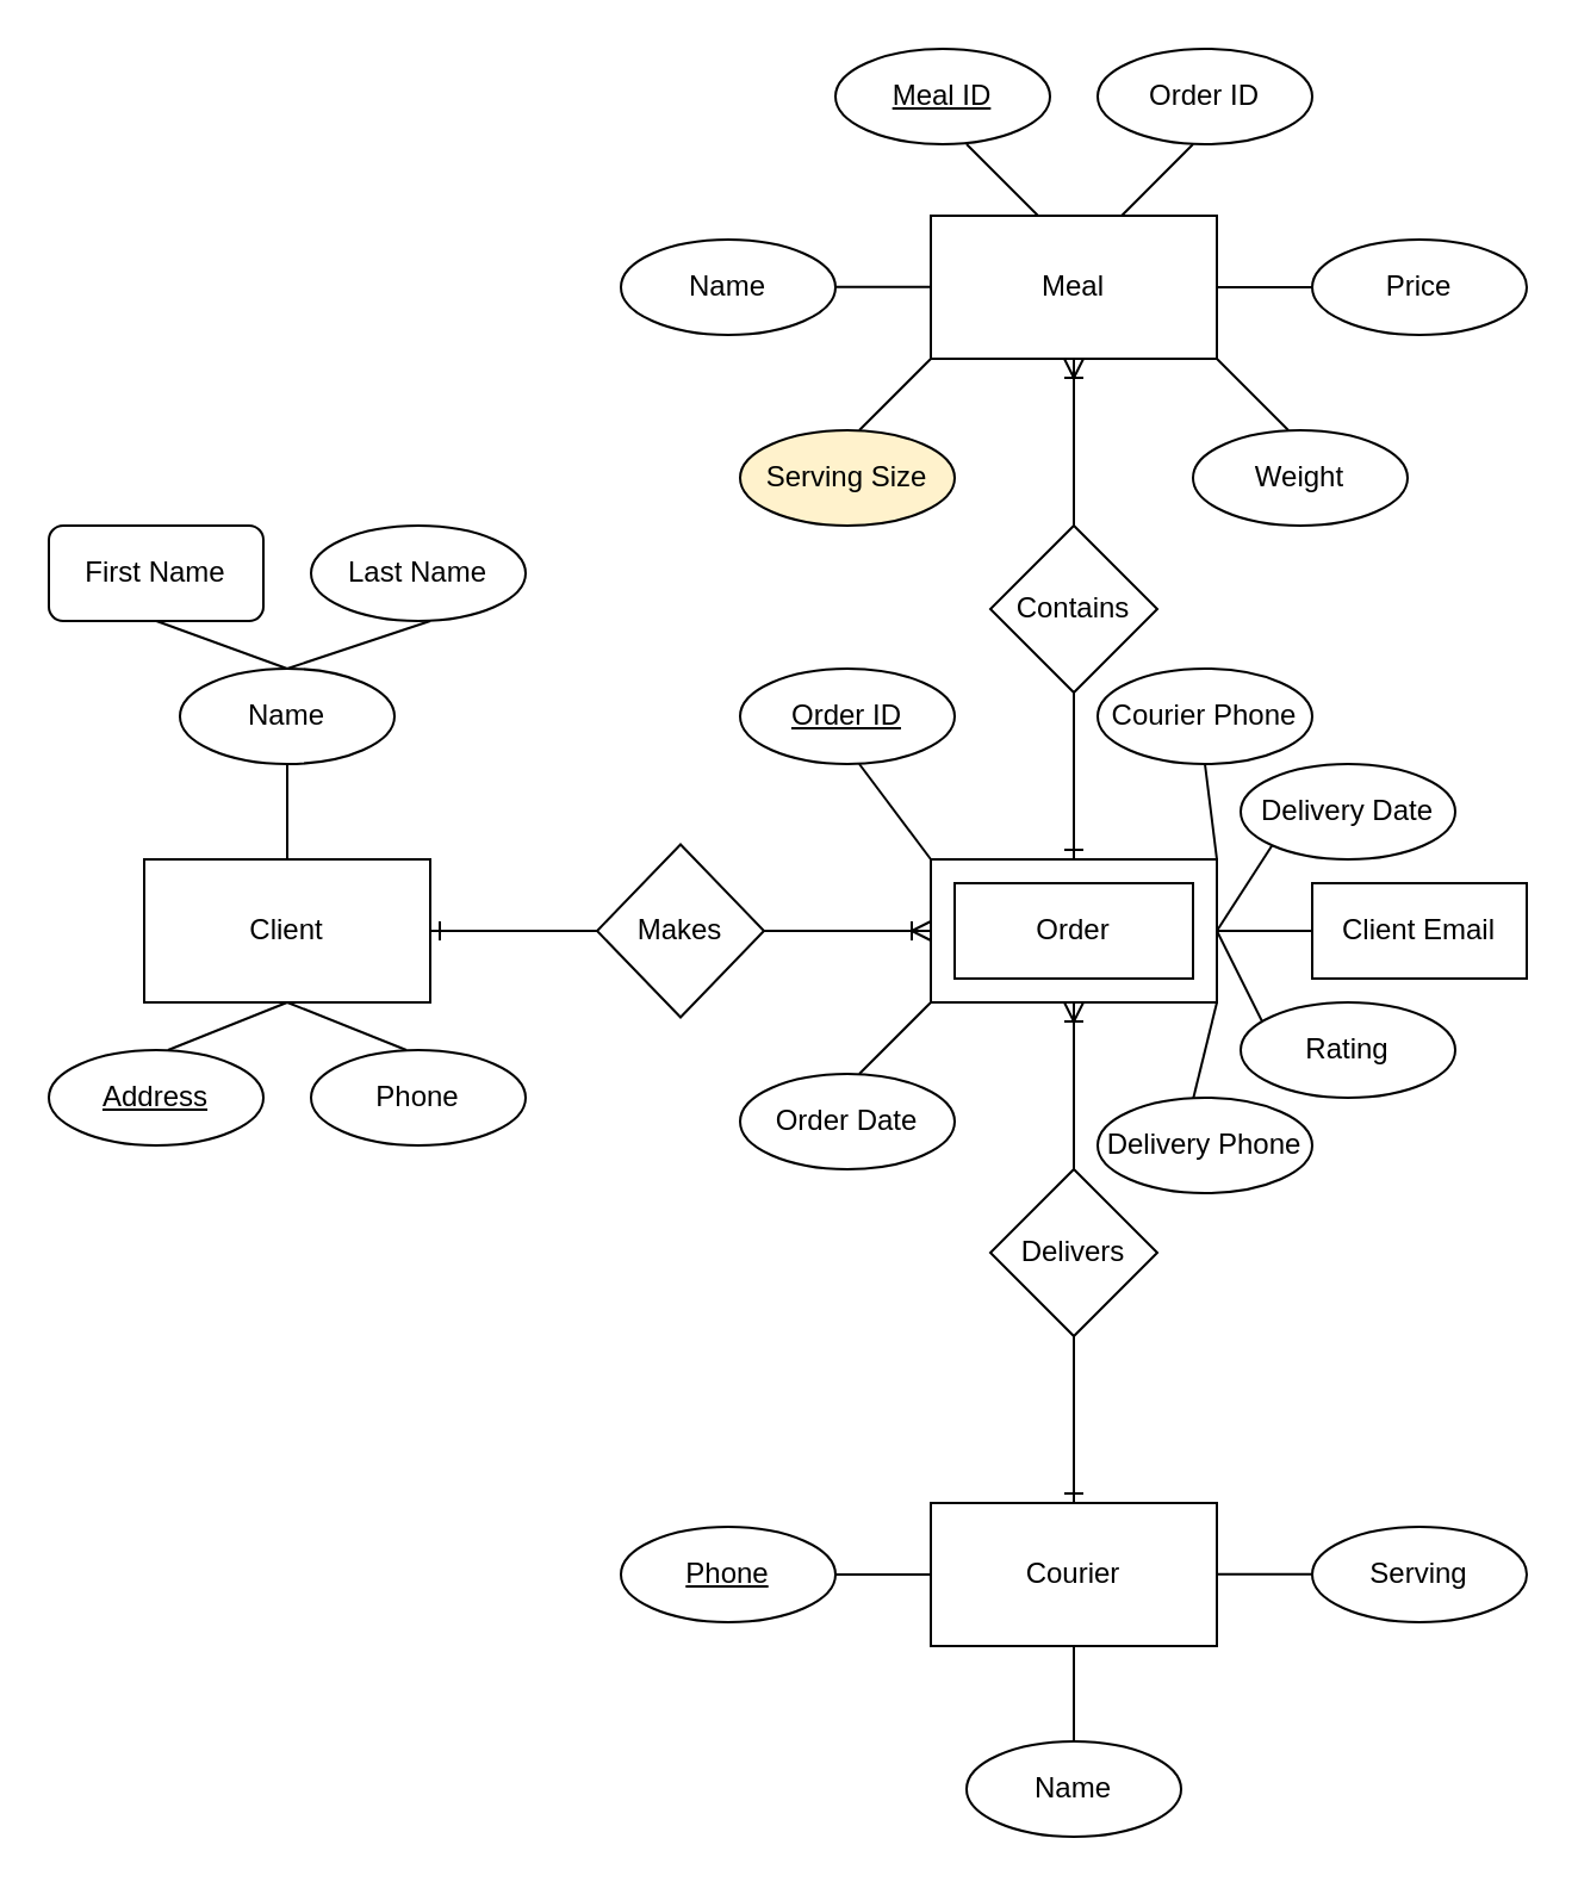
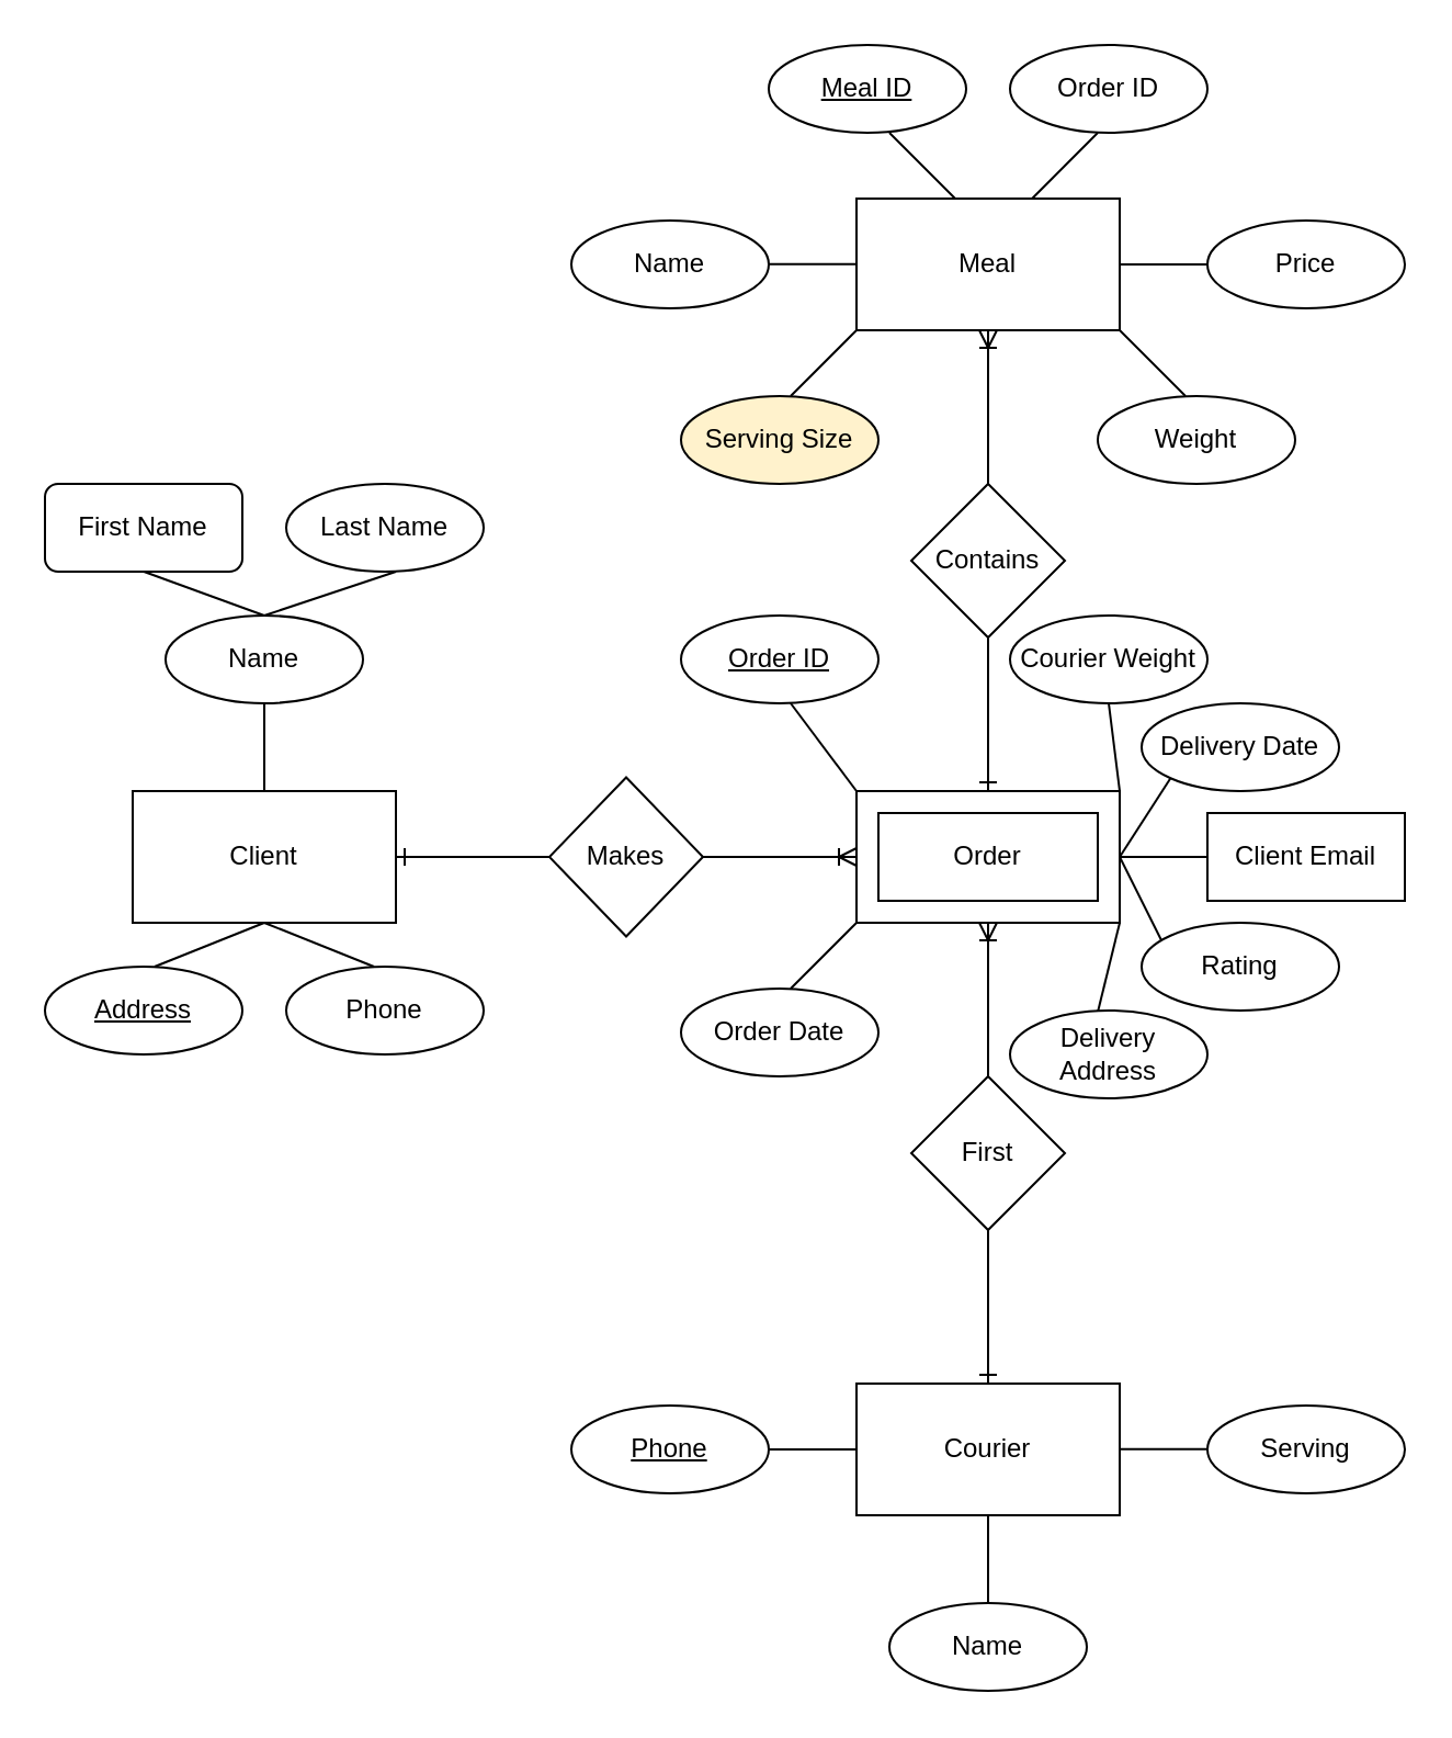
  <mxCell id="0" />
  <mxCell id="1" parent="0" />
  <mxCell id="2" value="Client" style="rounded=0;whiteSpace=wrap;html=1;" parent="1" vertex="1"><mxGeometry x="60" y="360" width="120" height="60" as="geometry" /></mxCell>
  <mxCell id="3" value="" style="rounded=0;whiteSpace=wrap;html=1;" parent="1" vertex="1"><mxGeometry x="390" y="360" width="120" height="60" as="geometry" /></mxCell>
  <mxCell id="4" value="Order" style="rounded=0;whiteSpace=wrap;html=1;" parent="1" vertex="1"><mxGeometry x="400" y="370" width="100" height="40" as="geometry" /></mxCell>
  <mxCell id="5" value="Makes" style="rhombus;whiteSpace=wrap;html=1;" parent="1" vertex="1"><mxGeometry x="250" y="353.75" width="70" height="72.5" as="geometry" /></mxCell>
  <mxCell id="6" value="Phone" style="ellipse;whiteSpace=wrap;html=1;" parent="1" vertex="1"><mxGeometry x="130" y="440" width="90" height="40" as="geometry" /></mxCell>
  <mxCell id="7" value="Name" style="ellipse;whiteSpace=wrap;html=1;" parent="1" vertex="1"><mxGeometry x="75" y="280" width="90" height="40" as="geometry" /></mxCell>
  <mxCell id="8" value="" style="endArrow=none;html=1;rounded=0;" parent="1" edge="1"><mxGeometry width="50" height="50" relative="1" as="geometry"><mxPoint x="120" y="280" as="sourcePoint" /><mxPoint x="180" y="260" as="targetPoint" /></mxGeometry></mxCell>
  <mxCell id="9" value="" style="endArrow=none;html=1;rounded=0;entryX=0.486;entryY=0.988;entryDx=0;entryDy=0;entryPerimeter=0;" parent="1" target="10" edge="1"><mxGeometry width="50" height="50" relative="1" as="geometry"><mxPoint x="120" y="280" as="sourcePoint" /><mxPoint x="60" y="270" as="targetPoint" /></mxGeometry></mxCell>
  <mxCell id="10" value="First Name" style="whiteSpace=wrap;html=1;rounded=1;" parent="1" vertex="1"><mxGeometry x="20" y="220" width="90" height="40" as="geometry" /></mxCell>
  <mxCell id="11" value="Last Name" style="ellipse;whiteSpace=wrap;html=1;" parent="1" vertex="1"><mxGeometry x="130" y="220" width="90" height="40" as="geometry" /></mxCell>
  <mxCell id="12" value="" style="endArrow=none;html=1;rounded=0;entryX=0;entryY=0.5;entryDx=0;entryDy=0;" parent="1" edge="1"><mxGeometry width="50" height="50" relative="1" as="geometry"><mxPoint x="200" y="390" as="sourcePoint" /><mxPoint x="250" y="390" as="targetPoint" /></mxGeometry></mxCell>
  <mxCell id="13" value="" style="endArrow=none;html=1;rounded=0;" parent="1" edge="1"><mxGeometry width="50" height="50" relative="1" as="geometry"><mxPoint x="320" y="390" as="sourcePoint" /><mxPoint x="370" y="390" as="targetPoint" /></mxGeometry></mxCell>
  <mxCell id="14" value="Meal" style="rounded=0;whiteSpace=wrap;html=1;" parent="1" vertex="1"><mxGeometry x="390" y="90" width="120" height="60" as="geometry" /></mxCell>
  <mxCell id="15" value="Contains" style="rhombus;whiteSpace=wrap;html=1;" parent="1" vertex="1"><mxGeometry x="415" y="220" width="70" height="70" as="geometry" /></mxCell>
  <mxCell id="16" value="" style="endArrow=none;html=1;rounded=0;exitX=0.5;exitY=0;exitDx=0;exitDy=0;" parent="1" source="15" edge="1"><mxGeometry width="50" height="50" relative="1" as="geometry"><mxPoint x="400" y="200" as="sourcePoint" /><mxPoint x="450" y="170" as="targetPoint" /></mxGeometry></mxCell>
  <mxCell id="17" value="" style="endArrow=none;html=1;rounded=0;" parent="1" edge="1"><mxGeometry width="50" height="50" relative="1" as="geometry"><mxPoint x="450" y="340" as="sourcePoint" /><mxPoint x="450" y="290" as="targetPoint" /></mxGeometry></mxCell>
  <mxCell id="18" value="Courier" style="rounded=0;whiteSpace=wrap;html=1;" parent="1" vertex="1"><mxGeometry x="390" y="630" width="120" height="60" as="geometry" /></mxCell>
- <mxCell id="19" value="Delivers" style="rhombus;whiteSpace=wrap;html=1;" parent="1" vertex="1"><mxGeometry x="415" y="490" width="70" height="70" as="geometry" /></mxCell>
+ <mxCell id="19" value="First" style="rhombus;whiteSpace=wrap;html=1;" parent="1" vertex="1"><mxGeometry x="415" y="490" width="70" height="70" as="geometry" /></mxCell>
  <mxCell id="20" value="" style="endArrow=none;html=1;rounded=0;exitX=0.5;exitY=0;exitDx=0;exitDy=0;" parent="1" source="19" edge="1"><mxGeometry width="50" height="50" relative="1" as="geometry"><mxPoint x="400" y="470" as="sourcePoint" /><mxPoint x="450" y="440" as="targetPoint" /></mxGeometry></mxCell>
  <mxCell id="21" value="" style="endArrow=none;html=1;rounded=0;" parent="1" edge="1"><mxGeometry width="50" height="50" relative="1" as="geometry"><mxPoint x="450" y="610" as="sourcePoint" /><mxPoint x="450" y="560" as="targetPoint" /></mxGeometry></mxCell>
  <mxCell id="22" value="" style="endArrow=none;html=1;rounded=0;" parent="1" edge="1"><mxGeometry width="50" height="50" relative="1" as="geometry"><mxPoint x="120" y="360" as="sourcePoint" /><mxPoint x="120" y="320" as="targetPoint" /></mxGeometry></mxCell>
  <mxCell id="23" value="" style="endArrow=none;html=1;rounded=0;" parent="1" edge="1"><mxGeometry width="50" height="50" relative="1" as="geometry"><mxPoint x="70" y="440" as="sourcePoint" /><mxPoint x="120" y="420" as="targetPoint" /></mxGeometry></mxCell>
  <mxCell id="24" value="" style="endArrow=none;html=1;rounded=0;" parent="1" edge="1"><mxGeometry width="50" height="50" relative="1" as="geometry"><mxPoint x="170" y="440" as="sourcePoint" /><mxPoint x="120" y="420" as="targetPoint" /></mxGeometry></mxCell>
  <mxCell id="25" value="Address" style="ellipse;whiteSpace=wrap;html=1;fontStyle=4" parent="1" vertex="1"><mxGeometry x="20" y="440" width="90" height="40" as="geometry" /></mxCell>
  <mxCell id="26" value="" style="endArrow=none;html=1;rounded=0;exitX=1;exitY=0.5;exitDx=0;exitDy=0;" parent="1" source="27" edge="1"><mxGeometry width="50" height="50" relative="1" as="geometry"><mxPoint x="360" y="660" as="sourcePoint" /><mxPoint x="390" y="660" as="targetPoint" /><Array as="points"><mxPoint x="370" y="660" /></Array></mxGeometry></mxCell>
  <mxCell id="27" value="Phone" style="ellipse;whiteSpace=wrap;html=1;fontStyle=4" parent="1" vertex="1"><mxGeometry x="260" y="640" width="90" height="40" as="geometry" /></mxCell>
  <mxCell id="28" value="Serving" style="ellipse;whiteSpace=wrap;html=1;" parent="1" vertex="1"><mxGeometry x="550" y="640" width="90" height="40" as="geometry" /></mxCell>
  <mxCell id="29" value="" style="endArrow=none;html=1;rounded=0;" parent="1" edge="1"><mxGeometry width="50" height="50" relative="1" as="geometry"><mxPoint x="510" y="659.71" as="sourcePoint" /><mxPoint x="510" y="660" as="targetPoint" /></mxGeometry></mxCell>
  <mxCell id="30" value="" style="endArrow=none;html=1;rounded=0;exitX=0.444;exitY=0.022;exitDx=0;exitDy=0;exitPerimeter=0;" parent="1" source="35" edge="1"><mxGeometry width="50" height="50" relative="1" as="geometry"><mxPoint x="510" y="450" as="sourcePoint" /><mxPoint x="510" y="420" as="targetPoint" /></mxGeometry></mxCell>
  <mxCell id="31" value="" style="endArrow=none;html=1;rounded=0;exitX=0.5;exitY=1;exitDx=0;exitDy=0;" parent="1" source="33" edge="1"><mxGeometry width="50" height="50" relative="1" as="geometry"><mxPoint x="510" y="320" as="sourcePoint" /><mxPoint x="510" y="360" as="targetPoint" /></mxGeometry></mxCell>
  <mxCell id="32" value="" style="endArrow=none;html=1;rounded=0;entryX=0;entryY=1;entryDx=0;entryDy=0;" parent="1" target="34" edge="1"><mxGeometry width="50" height="50" relative="1" as="geometry"><mxPoint x="510" y="390" as="sourcePoint" /><mxPoint x="530" y="350" as="targetPoint" /></mxGeometry></mxCell>
- <mxCell id="33" value="Courier Phone" style="ellipse;whiteSpace=wrap;html=1;" parent="1" vertex="1"><mxGeometry x="460" y="280" width="90" height="40" as="geometry" /></mxCell>
+ <mxCell id="33" value="Courier Weight" style="ellipse;whiteSpace=wrap;html=1;" parent="1" vertex="1"><mxGeometry x="460" y="280" width="90" height="40" as="geometry" /></mxCell>
  <mxCell id="34" value="Delivery Date" style="ellipse;whiteSpace=wrap;html=1;" parent="1" vertex="1"><mxGeometry x="520" y="320" width="90" height="40" as="geometry" /></mxCell>
- <mxCell id="35" value="Delivery Phone" style="ellipse;whiteSpace=wrap;html=1;" parent="1" vertex="1"><mxGeometry x="460" y="460" width="90" height="40" as="geometry" /></mxCell>
+ <mxCell id="35" value="Delivery Address" style="ellipse;whiteSpace=wrap;html=1;" parent="1" vertex="1"><mxGeometry x="460" y="460" width="90" height="40" as="geometry" /></mxCell>
  <mxCell id="36" value="" style="endArrow=none;html=1;rounded=0;" parent="1" edge="1"><mxGeometry width="50" height="50" relative="1" as="geometry"><mxPoint x="360" y="450" as="sourcePoint" /><mxPoint x="390" y="420" as="targetPoint" /></mxGeometry></mxCell>
  <mxCell id="37" value="Order Date" style="ellipse;whiteSpace=wrap;html=1;" parent="1" vertex="1"><mxGeometry x="310" y="450" width="90" height="40" as="geometry" /></mxCell>
  <mxCell id="38" value="" style="endArrow=none;html=1;rounded=0;" parent="1" edge="1"><mxGeometry width="50" height="50" relative="1" as="geometry"><mxPoint x="360" y="320" as="sourcePoint" /><mxPoint x="390" y="360" as="targetPoint" /></mxGeometry></mxCell>
  <mxCell id="39" value="Order ID" style="ellipse;whiteSpace=wrap;html=1;fontStyle=4" parent="1" vertex="1"><mxGeometry x="310" y="280" width="90" height="40" as="geometry" /></mxCell>
  <mxCell id="40" value="" style="endArrow=none;html=1;rounded=0;" parent="1" edge="1"><mxGeometry width="50" height="50" relative="1" as="geometry"><mxPoint x="510" y="390" as="sourcePoint" /><mxPoint x="530" y="430" as="targetPoint" /></mxGeometry></mxCell>
  <mxCell id="41" value="Rating" style="ellipse;whiteSpace=wrap;html=1;" parent="1" vertex="1"><mxGeometry x="520" y="420" width="90" height="40" as="geometry" /></mxCell>
  <mxCell id="42" value="Weight" style="ellipse;whiteSpace=wrap;html=1;" parent="1" vertex="1"><mxGeometry x="500" y="180" width="90" height="40" as="geometry" /></mxCell>
  <mxCell id="43" value="Serving Size" style="ellipse;whiteSpace=wrap;html=1;fillColor=#fff2cc;" parent="1" vertex="1"><mxGeometry x="310" y="180" width="90" height="40" as="geometry" /></mxCell>
  <mxCell id="44" value="Price" style="ellipse;whiteSpace=wrap;html=1;" parent="1" vertex="1"><mxGeometry x="550" y="100" width="90" height="40" as="geometry" /></mxCell>
  <mxCell id="45" value="Name" style="ellipse;whiteSpace=wrap;html=1;" parent="1" vertex="1"><mxGeometry x="260" y="100" width="90" height="40" as="geometry" /></mxCell>
  <mxCell id="46" value="" style="endArrow=ERone;html=1;rounded=0;entryX=1;entryY=0.5;entryDx=0;entryDy=0;endFill=0;" parent="1" target="2" edge="1"><mxGeometry width="50" height="50" relative="1" as="geometry"><mxPoint x="200" y="390" as="sourcePoint" /><mxPoint x="250" y="340" as="targetPoint" /></mxGeometry></mxCell>
  <mxCell id="47" value="" style="endArrow=ERoneToMany;html=1;rounded=0;entryX=0;entryY=0.5;entryDx=0;entryDy=0;endFill=0;" parent="1" target="3" edge="1"><mxGeometry width="50" height="50" relative="1" as="geometry"><mxPoint x="370" y="390" as="sourcePoint" /><mxPoint x="420" y="340" as="targetPoint" /></mxGeometry></mxCell>
  <mxCell id="48" value="" style="endArrow=ERoneToMany;html=1;rounded=0;entryX=0.5;entryY=1;entryDx=0;entryDy=0;endFill=0;" parent="1" target="3" edge="1"><mxGeometry width="50" height="50" relative="1" as="geometry"><mxPoint x="450" y="440" as="sourcePoint" /><mxPoint x="400" y="400" as="targetPoint" /></mxGeometry></mxCell>
  <mxCell id="49" value="" style="endArrow=ERone;html=1;rounded=0;entryX=0.5;entryY=0;entryDx=0;entryDy=0;endFill=0;" parent="1" target="18" edge="1"><mxGeometry width="50" height="50" relative="1" as="geometry"><mxPoint x="450" y="610" as="sourcePoint" /><mxPoint x="190" y="400" as="targetPoint" /></mxGeometry></mxCell>
  <mxCell id="50" value="" style="endArrow=ERone;html=1;rounded=0;entryX=0.5;entryY=0;entryDx=0;entryDy=0;endFill=0;" parent="1" target="3" edge="1"><mxGeometry width="50" height="50" relative="1" as="geometry"><mxPoint x="450" y="340" as="sourcePoint" /><mxPoint x="479.6" y="360" as="targetPoint" /></mxGeometry></mxCell>
  <mxCell id="51" value="" style="endArrow=ERoneToMany;html=1;rounded=0;entryX=0.5;entryY=1;entryDx=0;entryDy=0;endFill=0;" parent="1" target="14" edge="1"><mxGeometry width="50" height="50" relative="1" as="geometry"><mxPoint x="450" y="170" as="sourcePoint" /><mxPoint x="400" y="400" as="targetPoint" /></mxGeometry></mxCell>
  <mxCell id="52" value="" style="endArrow=none;html=1;rounded=0;exitX=1;exitY=0.5;exitDx=0;exitDy=0;" parent="1" edge="1"><mxGeometry width="50" height="50" relative="1" as="geometry"><mxPoint x="510" y="659.83" as="sourcePoint" /><mxPoint x="550" y="659.83" as="targetPoint" /><Array as="points"><mxPoint x="530" y="659.83" /></Array></mxGeometry></mxCell>
  <mxCell id="53" value="" style="endArrow=none;html=1;rounded=0;" parent="1" edge="1"><mxGeometry width="50" height="50" relative="1" as="geometry"><mxPoint x="450" y="730" as="sourcePoint" /><mxPoint x="450" y="690" as="targetPoint" /></mxGeometry></mxCell>
  <mxCell id="54" value="Name" style="ellipse;whiteSpace=wrap;html=1;" parent="1" vertex="1"><mxGeometry x="405" y="730" width="90" height="40" as="geometry" /></mxCell>
  <mxCell id="55" value="Client Email" style="whiteSpace=wrap;html=1;rounded=0;" parent="1" vertex="1"><mxGeometry x="550" y="370" width="90" height="40" as="geometry" /></mxCell>
  <mxCell id="56" value="" style="endArrow=none;html=1;rounded=0;entryX=0;entryY=0.5;entryDx=0;entryDy=0;" parent="1" target="55" edge="1"><mxGeometry width="50" height="50" relative="1" as="geometry"><mxPoint x="510" y="390" as="sourcePoint" /><mxPoint x="560" y="340" as="targetPoint" /></mxGeometry></mxCell>
  <mxCell id="57" value="" style="endArrow=none;html=1;rounded=0;" edge="1" parent="1"><mxGeometry width="50" height="50" relative="1" as="geometry"><mxPoint x="470.06" y="90" as="sourcePoint" /><mxPoint x="500" y="60" as="targetPoint" /></mxGeometry></mxCell>
  <mxCell id="58" value="Meal ID" style="ellipse;whiteSpace=wrap;html=1;fontStyle=4" vertex="1" parent="1"><mxGeometry x="350" y="20" width="90" height="40" as="geometry" /></mxCell>
  <mxCell id="59" value="" style="endArrow=none;html=1;rounded=0;entryX=0;entryY=1;entryDx=0;entryDy=0;" edge="1" parent="1"><mxGeometry width="50" height="50" relative="1" as="geometry"><mxPoint x="360" y="180" as="sourcePoint" /><mxPoint x="390" y="150" as="targetPoint" /></mxGeometry></mxCell>
  <mxCell id="60" value="" style="endArrow=none;html=1;rounded=0;" edge="1" parent="1"><mxGeometry width="50" height="50" relative="1" as="geometry"><mxPoint x="510" y="120" as="sourcePoint" /><mxPoint x="550" y="120" as="targetPoint" /></mxGeometry></mxCell>
  <mxCell id="61" value="" style="endArrow=none;html=1;rounded=0;" edge="1" parent="1"><mxGeometry width="50" height="50" relative="1" as="geometry"><mxPoint x="540" y="180" as="sourcePoint" /><mxPoint x="510" y="150" as="targetPoint" /></mxGeometry></mxCell>
  <mxCell id="62" value="Order ID" style="ellipse;whiteSpace=wrap;html=1;fontStyle=0" vertex="1" parent="1"><mxGeometry x="460" y="20" width="90" height="40" as="geometry" /></mxCell>
  <mxCell id="63" value="" style="endArrow=none;html=1;rounded=0;" edge="1" parent="1"><mxGeometry width="50" height="50" relative="1" as="geometry"><mxPoint x="350" y="119.83" as="sourcePoint" /><mxPoint x="390" y="119.83" as="targetPoint" /></mxGeometry></mxCell>
  <mxCell id="64" value="" style="endArrow=none;html=1;rounded=0;exitX=0.75;exitY=0;exitDx=0;exitDy=0;" edge="1" parent="1"><mxGeometry width="50" height="50" relative="1" as="geometry"><mxPoint x="435" y="90" as="sourcePoint" /><mxPoint x="405" y="60" as="targetPoint" /></mxGeometry></mxCell>
